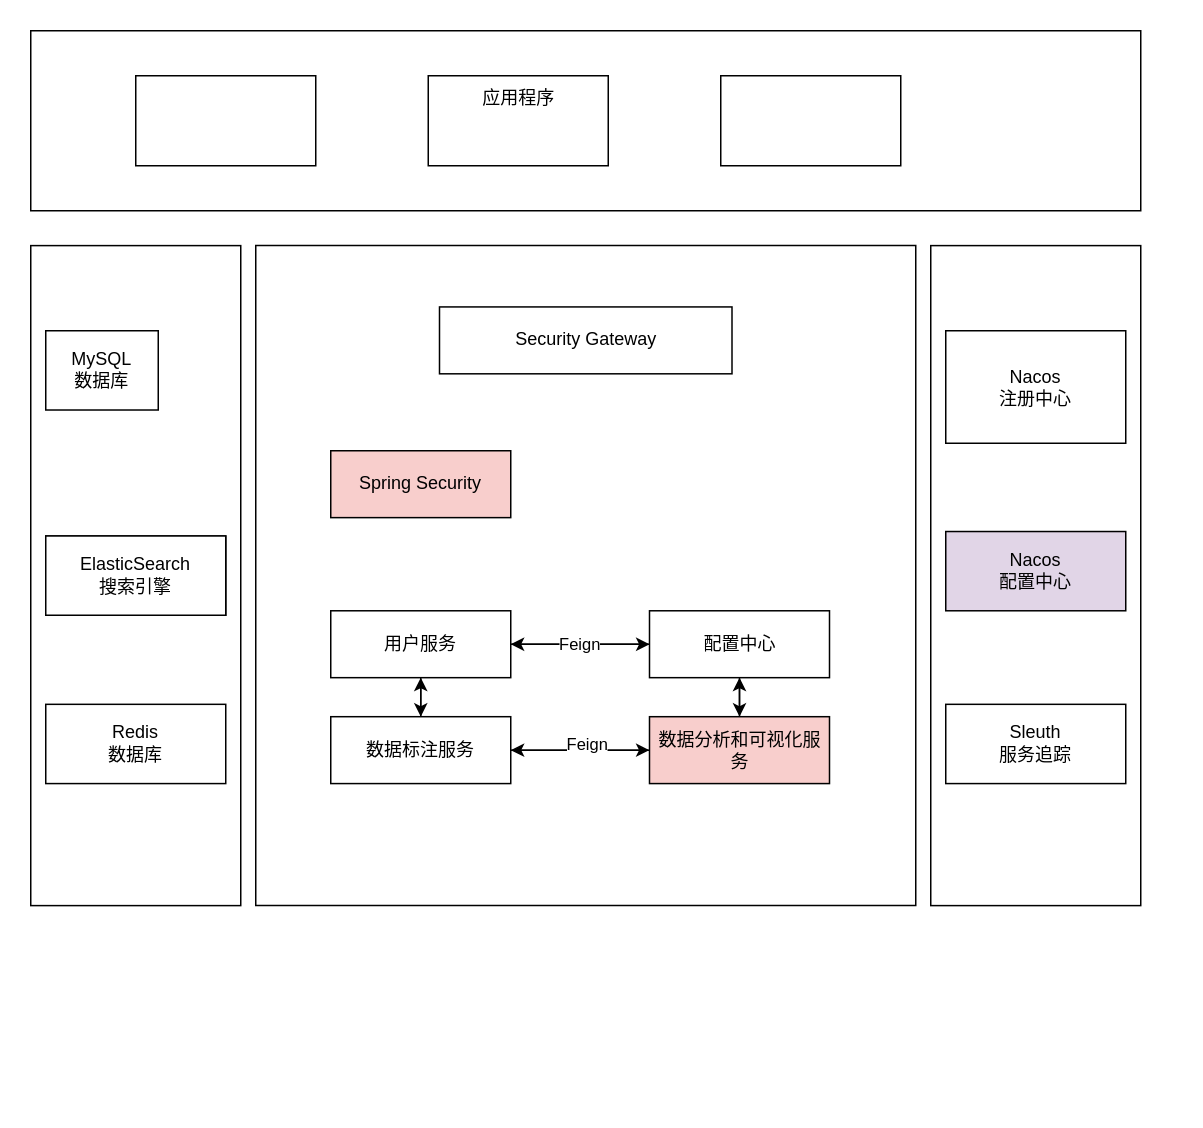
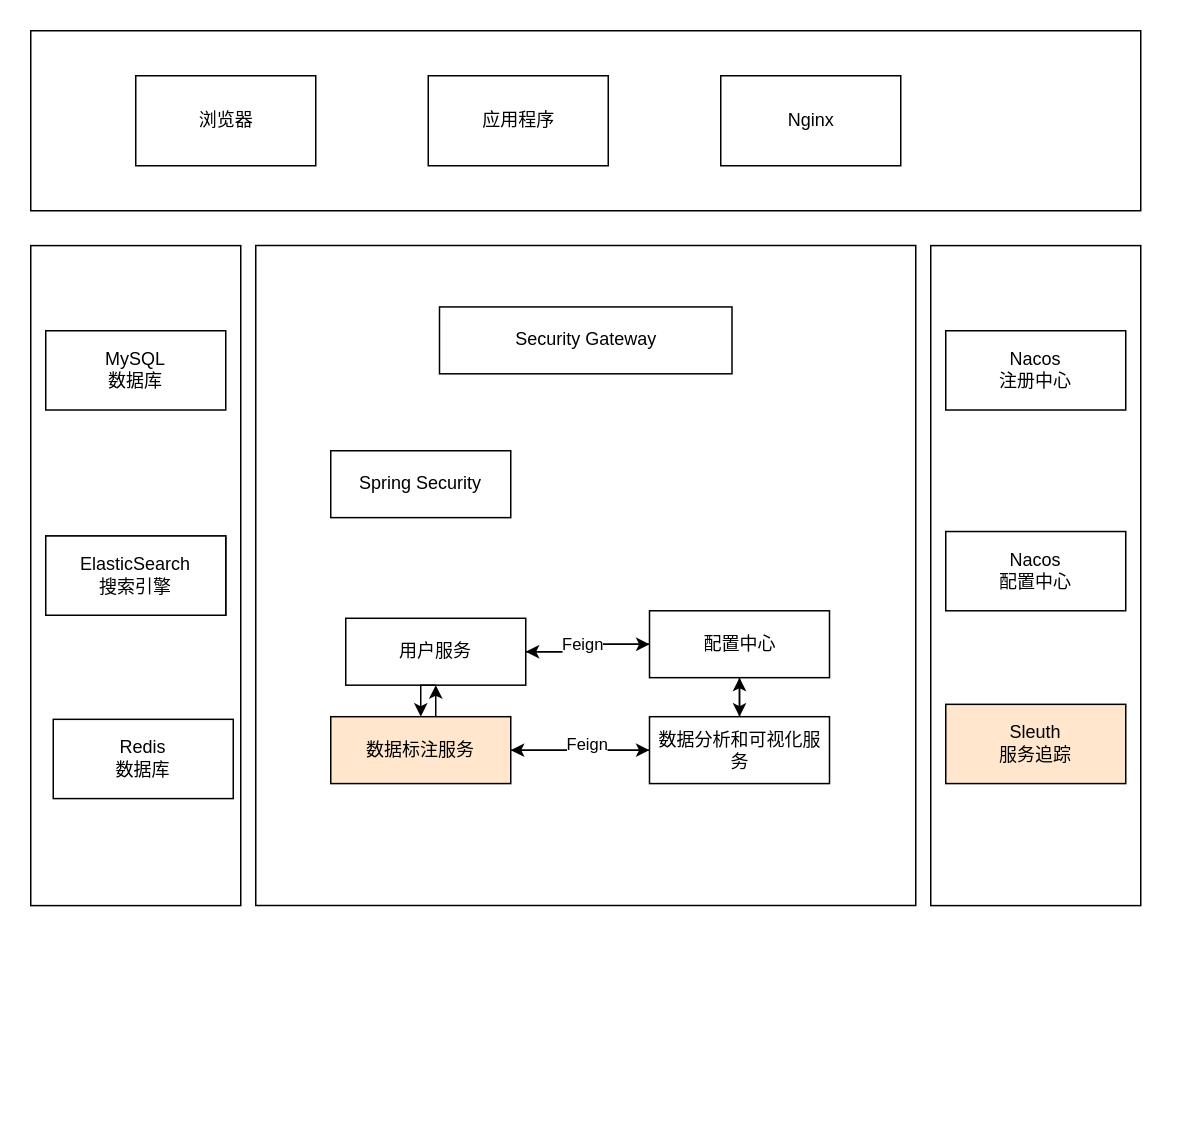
  <mxCell id="0" />
  <mxCell id="1" parent="0" />
  <mxCell id="2" value="" style="verticalLabelPosition=bottom;verticalAlign=top;html=1;shape=mxgraph.basic.rect;fillColor2=none;strokeWidth=1;size=0;indent=5;" vertex="1" parent="1"><mxGeometry x="20" y="20" width="740" height="120" as="geometry" /></mxCell>
  <mxCell id="3" value="" style="group;fontStyle=4" vertex="1" connectable="0" parent="1"><mxGeometry x="20" y="180" width="760" height="550" as="geometry" /></mxCell>
  <mxCell id="4" value="" style="verticalLabelPosition=bottom;verticalAlign=top;html=1;shape=mxgraph.basic.rect;fillColor2=none;strokeWidth=1;size=20;indent=5;" vertex="1" parent="3"><mxGeometry x="150" y="-16.76" width="440" height="440" as="geometry" /></mxCell>
  <mxCell id="5" value="" style="rounded=0;whiteSpace=wrap;html=1;" vertex="1" parent="3"><mxGeometry x="600" y="-16.76" width="140" height="440" as="geometry" /></mxCell>
  <mxCell id="6" value="Security Gateway" style="rounded=0;whiteSpace=wrap;html=1;" vertex="1" parent="3"><mxGeometry x="272.5" y="24.122" width="195" height="44.595" as="geometry" /></mxCell>
- <mxCell id="7" value="Spring Security" style="rounded=0;whiteSpace=wrap;html=1;fillColor=#f8cecc;" vertex="1" parent="3"><mxGeometry x="200" y="119.996" width="120" height="44.595" as="geometry" /></mxCell>
+ <mxCell id="7" value="Spring Security" style="rounded=0;whiteSpace=wrap;html=1;" vertex="1" parent="3"><mxGeometry x="200" y="119.996" width="120" height="44.595" as="geometry" /></mxCell>
  <mxCell id="8" value="" style="edgeStyle=orthogonalEdgeStyle;rounded=0;orthogonalLoop=1;jettySize=auto;html=1;strokeColor=none;" edge="1" parent="3" source="14" target="11"><mxGeometry relative="1" as="geometry" /></mxCell>
  <mxCell id="9" style="edgeStyle=orthogonalEdgeStyle;rounded=0;orthogonalLoop=1;jettySize=auto;html=1;exitX=1;exitY=0.5;exitDx=0;exitDy=0;entryX=0;entryY=0.5;entryDx=0;entryDy=0;" edge="1" parent="3" source="14" target="11"><mxGeometry relative="1" as="geometry" /></mxCell>
  <mxCell id="10" style="edgeStyle=orthogonalEdgeStyle;rounded=0;orthogonalLoop=1;jettySize=auto;html=1;exitX=0.5;exitY=1;exitDx=0;exitDy=0;entryX=0.5;entryY=0;entryDx=0;entryDy=0;" edge="1" parent="3" source="11" target="23"><mxGeometry relative="1" as="geometry" /></mxCell>
  <mxCell id="11" value="配置中心" style="rounded=0;whiteSpace=wrap;html=1;" vertex="1" parent="3"><mxGeometry x="412.5" y="226.689" width="120" height="44.595" as="geometry" /></mxCell>
- <mxCell id="12" value="Nacos&lt;br&gt;注册中心" style="rounded=0;whiteSpace=wrap;html=1;" vertex="1" parent="3"><mxGeometry x="610" y="40" width="120" height="75" as="geometry" /></mxCell>
+ <mxCell id="12" value="Nacos&lt;br&gt;注册中心" style="rounded=0;whiteSpace=wrap;html=1;" vertex="1" parent="3"><mxGeometry x="610" y="40" width="120" height="52.84" as="geometry" /></mxCell>
  <mxCell id="13" value="" style="group" vertex="1" connectable="0" parent="3"><mxGeometry x="200" y="226.689" width="340" height="115.203" as="geometry" /></mxCell>
- <mxCell id="14" value="用户服务" style="rounded=0;whiteSpace=wrap;html=1;" vertex="1" parent="13"><mxGeometry y="2.842e-14" width="120" height="44.595" as="geometry" /></mxCell>
+ <mxCell id="14" value="用户服务" style="rounded=0;whiteSpace=wrap;html=1;" vertex="1" parent="13"><mxGeometry x="10" y="5" width="120" height="44.595" as="geometry" /></mxCell>
  <mxCell id="15" style="edgeStyle=orthogonalEdgeStyle;rounded=0;orthogonalLoop=1;jettySize=auto;html=1;exitX=0;exitY=0.5;exitDx=0;exitDy=0;" edge="1" parent="13" source="11" target="14"><mxGeometry relative="1" as="geometry" /></mxCell>
  <mxCell id="16" value="Feign" style="edgeLabel;html=1;align=center;verticalAlign=middle;resizable=0;points=[];" vertex="1" connectable="0" parent="15"><mxGeometry x="-0.2" relative="1" as="geometry"><mxPoint x="-10" as="offset" /></mxGeometry></mxCell>
  <mxCell id="17" style="edgeStyle=orthogonalEdgeStyle;rounded=0;orthogonalLoop=1;jettySize=auto;html=1;exitX=0.5;exitY=0;exitDx=0;exitDy=0;entryX=0.5;entryY=1;entryDx=0;entryDy=0;" edge="1" parent="13" source="19" target="14"><mxGeometry relative="1" as="geometry" /></mxCell>
  <mxCell id="18" style="edgeStyle=orthogonalEdgeStyle;rounded=0;orthogonalLoop=1;jettySize=auto;html=1;exitX=1;exitY=0.5;exitDx=0;exitDy=0;" edge="1" parent="13" source="19" target="23"><mxGeometry relative="1" as="geometry" /></mxCell>
- <mxCell id="19" value="数据标注服务" style="rounded=0;whiteSpace=wrap;html=1;" vertex="1" parent="13"><mxGeometry y="70.608" width="120" height="44.595" as="geometry" /></mxCell>
+ <mxCell id="19" value="数据标注服务" style="rounded=0;whiteSpace=wrap;html=1;fillColor=#ffe6cc;" vertex="1" parent="13"><mxGeometry y="70.608" width="120" height="44.595" as="geometry" /></mxCell>
  <mxCell id="20" value="" style="edgeStyle=orthogonalEdgeStyle;rounded=0;orthogonalLoop=1;jettySize=auto;html=1;exitX=0;exitY=0.5;exitDx=0;exitDy=0;entryX=1;entryY=0.5;entryDx=0;entryDy=0;" edge="1" parent="13" source="23" target="19"><mxGeometry relative="1" as="geometry" /></mxCell>
  <mxCell id="21" value="Feign" style="edgeLabel;html=1;align=center;verticalAlign=middle;resizable=0;points=[];" vertex="1" connectable="0" parent="20"><mxGeometry x="0.232" y="-4" relative="1" as="geometry"><mxPoint x="15" as="offset" /></mxGeometry></mxCell>
  <mxCell id="22" style="edgeStyle=orthogonalEdgeStyle;rounded=0;orthogonalLoop=1;jettySize=auto;html=1;exitX=0.5;exitY=1;exitDx=0;exitDy=0;entryX=0.5;entryY=0;entryDx=0;entryDy=0;" edge="1" parent="13" source="14" target="19"><mxGeometry relative="1" as="geometry" /></mxCell>
- <mxCell id="23" value="数据分析和可视化服务" style="rounded=0;whiteSpace=wrap;html=1;fillColor=#f8cecc;" vertex="1" parent="13"><mxGeometry x="212.5" y="70.608" width="120" height="44.595" as="geometry" /></mxCell>
+ <mxCell id="23" value="数据分析和可视化服务" style="rounded=0;whiteSpace=wrap;html=1;" vertex="1" parent="13"><mxGeometry x="212.5" y="70.608" width="120" height="44.595" as="geometry" /></mxCell>
  <mxCell id="24" style="edgeStyle=orthogonalEdgeStyle;rounded=0;orthogonalLoop=1;jettySize=auto;html=1;exitX=0.5;exitY=0;exitDx=0;exitDy=0;entryX=0.5;entryY=1;entryDx=0;entryDy=0;" edge="1" parent="3" source="23" target="11"><mxGeometry relative="1" as="geometry" /></mxCell>
- <mxCell id="25" value="Nacos&lt;br&gt;配置中心" style="rounded=0;whiteSpace=wrap;html=1;fillColor=#e1d5e7;" vertex="1" parent="3"><mxGeometry x="610" y="173.85" width="120" height="52.84" as="geometry" /></mxCell>
- <mxCell id="26" value="Sleuth&lt;br&gt;服务追踪" style="rounded=0;whiteSpace=wrap;html=1;" vertex="1" parent="3"><mxGeometry x="610" y="289.05" width="120" height="52.84" as="geometry" /></mxCell>
+ <mxCell id="25" value="Nacos&lt;br&gt;配置中心" style="rounded=0;whiteSpace=wrap;html=1;" vertex="1" parent="3"><mxGeometry x="610" y="173.85" width="120" height="52.84" as="geometry" /></mxCell>
+ <mxCell id="26" value="Sleuth&lt;br&gt;服务追踪" style="rounded=0;whiteSpace=wrap;html=1;fillColor=#ffe6cc;" vertex="1" parent="3"><mxGeometry x="610" y="289.05" width="120" height="52.84" as="geometry" /></mxCell>
  <mxCell id="27" value="" style="rounded=0;whiteSpace=wrap;html=1;" vertex="1" parent="3"><mxGeometry y="-16.76" width="140" height="440" as="geometry" /></mxCell>
- <mxCell id="28" value="MySQL&lt;br&gt;数据库" style="rounded=0;whiteSpace=wrap;html=1;" vertex="1" parent="3"><mxGeometry x="10" y="40" width="75" height="52.84" as="geometry" /></mxCell>
+ <mxCell id="28" value="MySQL&lt;br&gt;数据库" style="rounded=0;whiteSpace=wrap;html=1;" vertex="1" parent="3"><mxGeometry x="10" y="40" width="120" height="52.84" as="geometry" /></mxCell>
  <mxCell id="29" value="ElasticSearch&lt;br&gt;搜索引擎" style="rounded=0;whiteSpace=wrap;html=1;" vertex="1" parent="3"><mxGeometry x="10" y="176.82" width="120" height="52.84" as="geometry" /></mxCell>
- <mxCell id="30" value="Redis&lt;br&gt;数据库" style="rounded=0;whiteSpace=wrap;html=1;" vertex="1" parent="3"><mxGeometry x="10" y="289.05" width="120" height="52.84" as="geometry" /></mxCell>
+ <mxCell id="30" value="Redis&lt;br&gt;数据库" style="rounded=0;whiteSpace=wrap;html=1;" vertex="1" parent="3"><mxGeometry x="15" y="299.05" width="120" height="52.84" as="geometry" /></mxCell>
  <mxCell id="31" value="" style="group" vertex="1" connectable="0" parent="1"><mxGeometry x="285" y="50" width="120" height="60" as="geometry" /></mxCell>
  <mxCell id="32" value="" style="verticalLabelPosition=bottom;verticalAlign=top;html=1;shape=mxgraph.basic.rect;fillColor2=none;strokeWidth=1;size=20;indent=5;" vertex="1" parent="31"><mxGeometry width="120" height="60" as="geometry" /></mxCell>
- <mxCell id="33" value="应用程序" style="text;html=1;resizable=0;autosize=1;align=center;verticalAlign=middle;points=[];fillColor=none;strokeColor=none;rounded=0;" vertex="1" parent="31"><mxGeometry x="25" y="5" width="70" height="20" as="geometry" /></mxCell>
+ <mxCell id="33" value="应用程序" style="text;html=1;resizable=0;autosize=1;align=center;verticalAlign=middle;points=[];fillColor=none;strokeColor=none;rounded=0;" vertex="1" parent="31"><mxGeometry x="25" y="20" width="70" height="20" as="geometry" /></mxCell>
  <mxCell id="34" value="" style="group" vertex="1" connectable="0" parent="1"><mxGeometry x="480" y="50" width="120" height="60" as="geometry" /></mxCell>
  <mxCell id="35" value="" style="group" vertex="1" connectable="0" parent="34"><mxGeometry width="120" height="60" as="geometry" /></mxCell>
  <mxCell id="36" value="" style="verticalLabelPosition=bottom;verticalAlign=top;html=1;shape=mxgraph.basic.rect;fillColor2=none;strokeWidth=1;size=20;indent=5;" vertex="1" parent="35"><mxGeometry width="120" height="60" as="geometry" /></mxCell>
+ <mxCell id="37" value="Nginx" style="text;html=1;resizable=0;autosize=1;align=center;verticalAlign=middle;points=[];fillColor=none;strokeColor=none;rounded=0;" vertex="1" parent="35"><mxGeometry x="35" y="20" width="50" height="20" as="geometry" /></mxCell>
  <mxCell id="38" value="" style="group" vertex="1" connectable="0" parent="1"><mxGeometry x="90" y="50" width="120" height="60" as="geometry" /></mxCell>
  <mxCell id="39" value="" style="verticalLabelPosition=bottom;verticalAlign=top;html=1;shape=mxgraph.basic.rect;fillColor2=none;strokeWidth=1;size=20;indent=5;" vertex="1" parent="38"><mxGeometry width="120" height="60" as="geometry" /></mxCell>
+ <mxCell id="40" value="浏览器" style="text;html=1;resizable=0;autosize=1;align=center;verticalAlign=middle;points=[];fillColor=none;strokeColor=none;rounded=0;" vertex="1" parent="38"><mxGeometry x="30" y="20" width="60" height="20" as="geometry" /></mxCell>
  <mxCell id="41" value="ElasticSearch&lt;br&gt;搜索引擎" style="rounded=0;whiteSpace=wrap;html=1;" vertex="1" parent="1"><mxGeometry x="30" y="356.82" width="120" height="52.84" as="geometry" /></mxCell>
